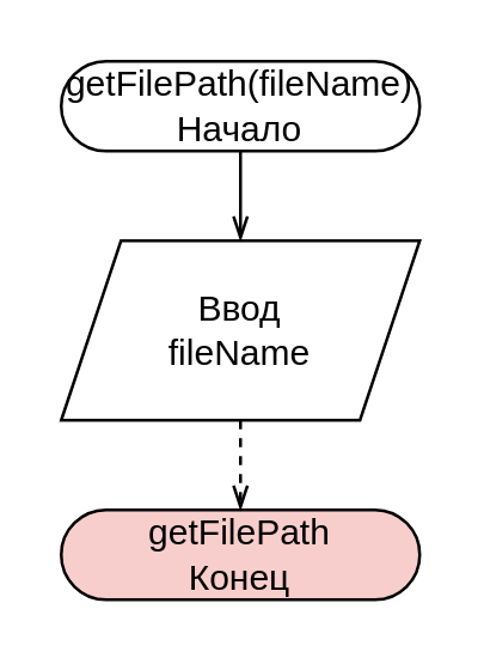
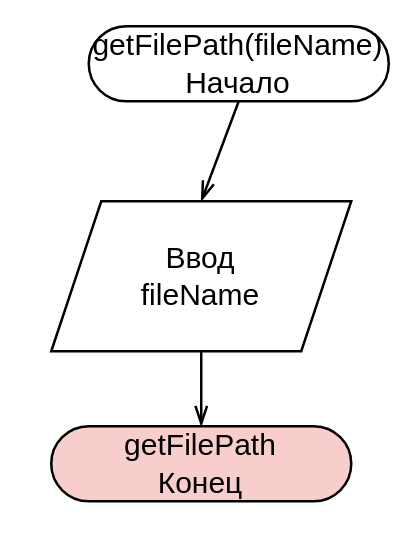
  <mxCell id="0" />
  <mxCell id="1" parent="0" />
- <mxCell id="2" value="getFilePath(fileName)&lt;br&gt;Начало" style="rounded=1;whiteSpace=wrap;html=1;perimeterSpacing=0;arcSize=50;" vertex="1" parent="1"><mxGeometry width="120" height="30" as="geometry" x="20" y="20" /></mxCell>
+ <mxCell id="2" value="getFilePath(fileName)&lt;br&gt;Начало" style="rounded=1;whiteSpace=wrap;html=1;perimeterSpacing=0;arcSize=50;" vertex="1" parent="1"><mxGeometry x="35" y="10" width="120" height="30" as="geometry" /></mxCell>
  <mxCell id="3" value="Ввод&lt;br&gt;fileName" style="shape=parallelogram;perimeter=parallelogramPerimeter;whiteSpace=wrap;html=1;fixedSize=1;" vertex="1" parent="1"><mxGeometry x="20" y="80" width="120" height="60" as="geometry" /></mxCell>
  <mxCell id="4" value="&lt;span&gt;getFilePath&lt;br&gt;Конец&lt;br&gt;&lt;/span&gt;" style="rounded=1;whiteSpace=wrap;html=1;perimeterSpacing=0;arcSize=50;fillColor=#f8cecc;" vertex="1" parent="1"><mxGeometry y="170" width="120" height="30" as="geometry" x="20" /></mxCell>
  <mxCell id="5" value="" style="endArrow=openThin;html=1;fontFamily=Times New Roman;fontSize=14;endFill=0;entryX=0.5;entryY=0;entryDx=0;entryDy=0;exitX=0.5;exitY=1;exitDx=0;exitDy=0;" edge="1" parent="1" source="2" target="3"><mxGeometry width="50" height="50" relative="1" as="geometry"><mxPoint x="260" y="130" as="sourcePoint" /><mxPoint x="310" y="80" as="targetPoint" /></mxGeometry></mxCell>
- <mxCell id="6" value="" style="endArrow=openThin;html=1;fontFamily=Times New Roman;fontSize=14;endFill=0;entryX=0.5;entryY=0;entryDx=0;entryDy=0;exitX=0.5;exitY=1;exitDx=0;exitDy=0;dashed=1;" edge="1" parent="1" source="3" target="4"><mxGeometry width="50" height="50" relative="1" as="geometry"><mxPoint x="140" y="141" as="sourcePoint" /><mxPoint x="220" y="140" as="targetPoint" /></mxGeometry></mxCell>
+ <mxCell id="6" value="" style="endArrow=openThin;html=1;fontFamily=Times New Roman;fontSize=14;endFill=0;entryX=0.5;entryY=0;entryDx=0;entryDy=0;exitX=0.5;exitY=1;exitDx=0;exitDy=0;" edge="1" parent="1" source="3" target="4"><mxGeometry width="50" height="50" relative="1" as="geometry"><mxPoint x="140" y="141" as="sourcePoint" /><mxPoint x="220" y="140" as="targetPoint" /></mxGeometry></mxCell>
